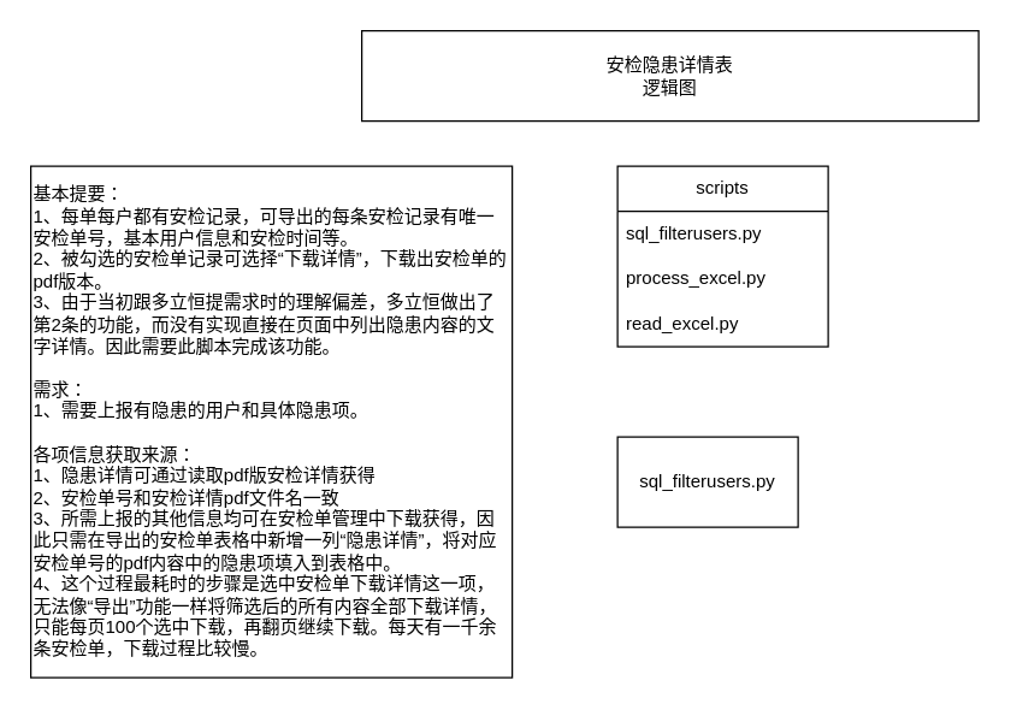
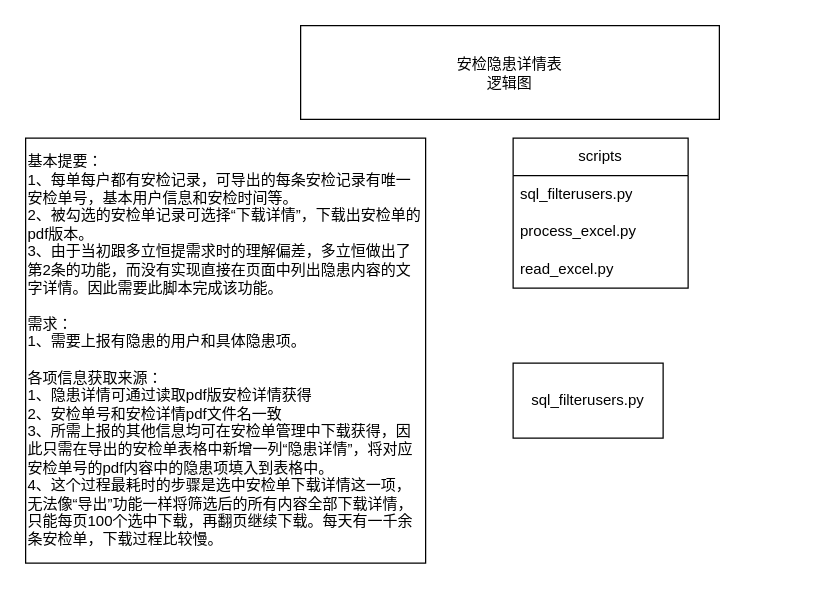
  <mxCell id="0" />
  <mxCell id="1" parent="0" />
- <mxCell id="2" value="安检隐患详情表&lt;div&gt;逻辑图&lt;/div&gt;" style="rounded=0;whiteSpace=wrap;html=1;" vertex="1" parent="1"><mxGeometry x="240" y="20" width="410" height="60" as="geometry" /></mxCell>
+ <mxCell id="2" value="安检隐患详情表&lt;div&gt;逻辑图&lt;/div&gt;" style="rounded=0;whiteSpace=wrap;html=1;" vertex="1" parent="1"><mxGeometry x="240" y="20" width="335" height="75" as="geometry" /></mxCell>
  <mxCell id="3" value="基本提要：&lt;div&gt;1、每单每户都有安检记录，可导出的每条安检记录有唯一安检单号，基本用户信息和安检时间等。&lt;/div&gt;&lt;div&gt;2、被勾选的安检单记录可选择“下载详情”，下载出安检单的pdf版本。&lt;/div&gt;&lt;div&gt;3、由于当初跟多立恒提需求时的理解偏差，多立恒做出了第2条的功能，而没有实现直接在页面中列出隐患内容的文字详情。因此需要此脚本完成该功能。&lt;/div&gt;&lt;div&gt;&lt;br&gt;&lt;/div&gt;&lt;div&gt;需求：&lt;/div&gt;&lt;div&gt;1、需要上报有隐患的用户和具体隐患项。&lt;/div&gt;&lt;div&gt;&lt;br&gt;&lt;/div&gt;&lt;div&gt;各项信息获取来源：&lt;/div&gt;&lt;div&gt;1、隐患详情可通过读取pdf版安检详情获得&lt;/div&gt;&lt;div&gt;2、安检单号和安检详情pdf文件名一致&lt;/div&gt;&lt;div&gt;3、所需上报的其他信息均可在安检单管理中下载获得，因此只需在导出的安检单表格中新增一列“隐患详情”，将对应安检单号的pdf内容中的隐患项填入到表格中。&lt;/div&gt;&lt;div&gt;4、这个过程最耗时的步骤是选中安检单下载详情这一项，无法像“导出”功能一样将筛选后的所有内容全部下载详情，只能每页100个选中下载，再翻页继续下载。每天有一千余条安检单，下载过程比较慢。&lt;/div&gt;" style="rounded=0;whiteSpace=wrap;html=1;align=left;" vertex="1" parent="1"><mxGeometry x="20" y="110" width="320" height="340" as="geometry" /></mxCell>
  <mxCell id="4" value="scripts" style="swimlane;fontStyle=0;childLayout=stackLayout;horizontal=1;startSize=30;horizontalStack=0;resizeParent=1;resizeParentMax=0;resizeLast=0;collapsible=1;marginBottom=0;whiteSpace=wrap;html=1;" vertex="1" parent="1"><mxGeometry x="410" y="110" width="140" height="120" as="geometry" /></mxCell>
  <mxCell id="5" value="sql_filterusers.py" style="text;strokeColor=none;fillColor=none;align=left;verticalAlign=middle;spacingLeft=4;spacingRight=4;overflow=hidden;points=[[0,0.5],[1,0.5]];portConstraint=eastwest;rotatable=0;whiteSpace=wrap;html=1;" vertex="1" parent="4"><mxGeometry y="30" width="140" height="30" as="geometry" /></mxCell>
  <mxCell id="6" value="process_excel.py" style="text;strokeColor=none;fillColor=none;align=left;verticalAlign=middle;spacingLeft=4;spacingRight=4;overflow=hidden;points=[[0,0.5],[1,0.5]];portConstraint=eastwest;rotatable=0;whiteSpace=wrap;html=1;" vertex="1" parent="4"><mxGeometry y="60" width="140" height="30" as="geometry" /></mxCell>
  <mxCell id="7" value="read_excel.py" style="text;strokeColor=none;fillColor=none;align=left;verticalAlign=middle;spacingLeft=4;spacingRight=4;overflow=hidden;points=[[0,0.5],[1,0.5]];portConstraint=eastwest;rotatable=0;whiteSpace=wrap;html=1;" vertex="1" parent="4"><mxGeometry y="90" width="140" height="30" as="geometry" /></mxCell>
  <mxCell id="8" value="sql_filterusers.py" style="rounded=0;whiteSpace=wrap;html=1;" vertex="1" parent="1"><mxGeometry x="410" y="290" width="120" height="60" as="geometry" /></mxCell>
